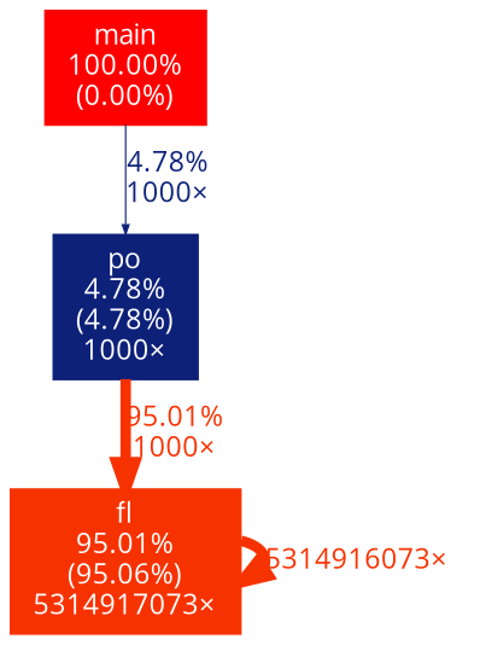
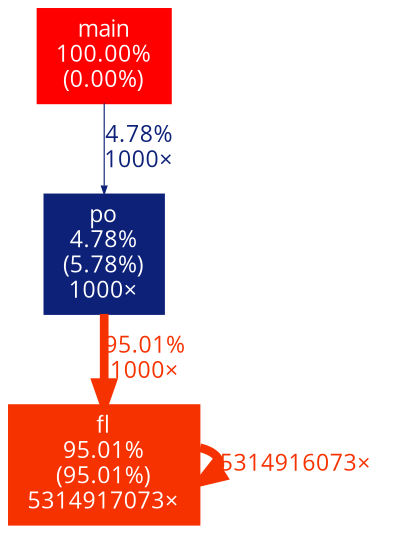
  digraph {
    fontname="Open Sans"
    nodesep=0.125
    ranksep=0.25
    node [fontcolor="#ffffff" fontname="Open Sans" fontsize=10.00 shape=box style=filled]
    edge [arrowsize=0.97 color="#f73201" fontcolor="#f73201" fontname="Open Sans" fontsize=10.00 labeldistance=3.80 penwidth=3.80]
    n1 [color="#ff0000" height=0 label="main\n100.00%\n(0.00%)" width=0]
-   n2 [color="#0d2179" height=0 label="po\n4.78%\n(4.78%)\n1000×" width=0]
-   n3 [color="#f73201" height=0 label="fl\n95.01%\n(95.06%)\n5314917073×" width=0]
+   n2 [color="#0d2179" height=0 label="po\n4.78%\n(5.78%)\n1000×" width=0]
+   n3 [color="#f73201" height=0 label="fl\n95.01%\n(95.01%)\n5314917073×" width=0]
    n1 -> n2 [arrowsize=0.35 color="#0d2179" fontcolor="#0d2179" label="4.78%\n1000×" labeldistance=0.50 penwidth=0.50]
    n2 -> n3 [label="95.01%\n1000×"]
    n3 -> n3 [label="5314916073×"]
  }
